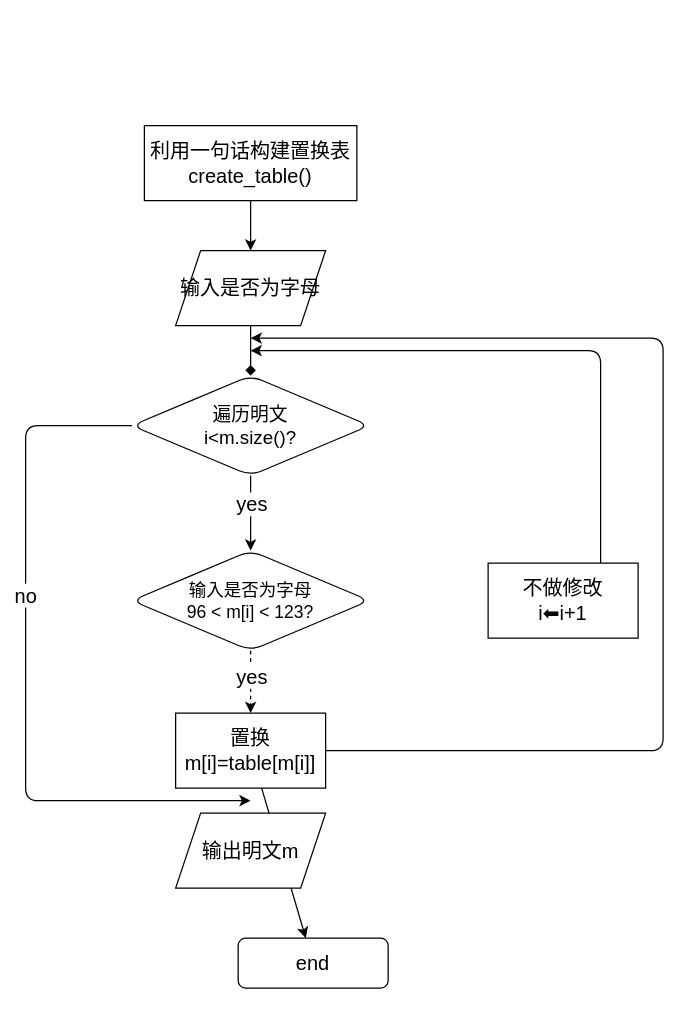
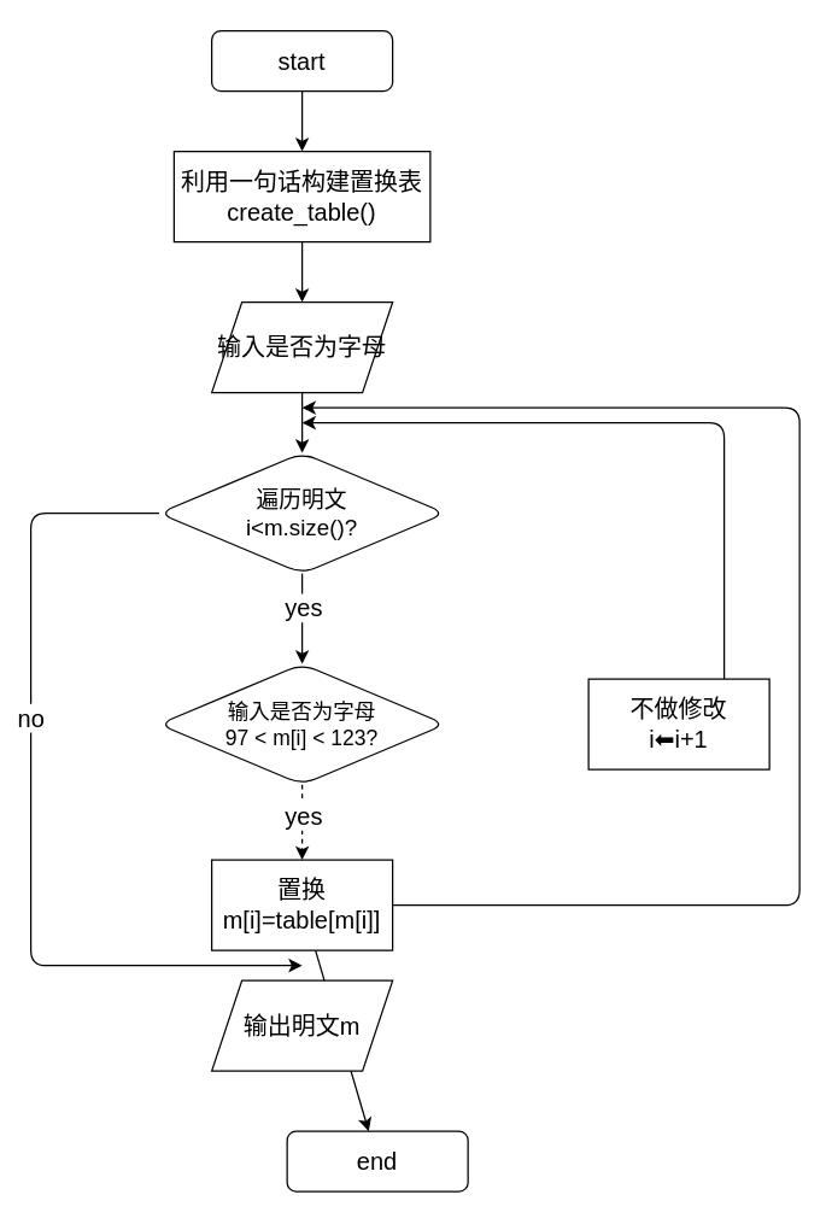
  <mxCell id="0" />
  <mxCell id="1" parent="0" />
+ <mxCell id="2" style="edgeStyle=none;html=1;exitX=0.5;exitY=1;exitDx=0;exitDy=0;entryX=0.5;entryY=0;entryDx=0;entryDy=0;fontSize=16;" edge="1" parent="1" source="3" target="5"><mxGeometry relative="1" as="geometry" /></mxCell>
+ <mxCell id="3" value="&lt;font style=&quot;font-size: 16px&quot;&gt;start&lt;/font&gt;" style="rounded=1;whiteSpace=wrap;html=1;" vertex="1" parent="1"><mxGeometry x="140" y="20" width="120" height="40" as="geometry" /></mxCell>
  <mxCell id="4" value="" style="edgeStyle=none;html=1;fontSize=16;" edge="1" parent="1" source="5" target="7"><mxGeometry relative="1" as="geometry" /></mxCell>
  <mxCell id="5" value="利用一句话构建置换表&lt;br&gt;create_table()" style="rounded=0;whiteSpace=wrap;html=1;fontSize=16;" vertex="1" parent="1"><mxGeometry x="115" y="100" width="170" height="60" as="geometry" /></mxCell>
- <mxCell id="6" style="edgeStyle=none;html=1;exitX=0.5;exitY=1;exitDx=0;exitDy=0;entryX=0.5;entryY=0;entryDx=0;entryDy=0;fontSize=16;endArrow=diamond;" edge="1" parent="1" source="7" target="14"><mxGeometry relative="1" as="geometry" /></mxCell>
+ <mxCell id="6" style="edgeStyle=none;html=1;exitX=0.5;exitY=1;exitDx=0;exitDy=0;entryX=0.5;entryY=0;entryDx=0;entryDy=0;fontSize=16;" edge="1" parent="1" source="7" target="14"><mxGeometry relative="1" as="geometry" /></mxCell>
  <mxCell id="7" value="输入是否为字母" style="shape=parallelogram;perimeter=parallelogramPerimeter;whiteSpace=wrap;html=1;fixedSize=1;fontSize=16;rounded=0;" vertex="1" parent="1"><mxGeometry x="140" y="200" width="120" height="60" as="geometry" /></mxCell>
  <mxCell id="8" style="edgeStyle=none;html=1;exitX=0.5;exitY=1;exitDx=0;exitDy=0;entryX=0.5;entryY=0;entryDx=0;entryDy=0;fontSize=16;dashed=1;" edge="1" parent="1" source="9" target="20"><mxGeometry relative="1" as="geometry" /></mxCell>
- <mxCell id="9" value="&lt;font style=&quot;font-size: 14px&quot;&gt;输入是否为字母&lt;/font&gt;&lt;br&gt;&lt;span style=&quot;font-size: 14px&quot;&gt;96 &amp;lt; m[i] &amp;lt; 123?&lt;/span&gt;" style="rhombus;whiteSpace=wrap;html=1;rounded=1;" vertex="1" parent="1"><mxGeometry x="105" y="440" width="190" height="80" as="geometry" /></mxCell>
+ <mxCell id="9" value="&lt;font style=&quot;font-size: 14px&quot;&gt;输入是否为字母&lt;/font&gt;&lt;br&gt;&lt;span style=&quot;font-size: 14px&quot;&gt;97 &amp;lt; m[i] &amp;lt; 123?&lt;/span&gt;" style="rhombus;whiteSpace=wrap;html=1;rounded=1;" vertex="1" parent="1"><mxGeometry x="105" y="440" width="190" height="80" as="geometry" /></mxCell>
  <mxCell id="10" style="edgeStyle=none;html=1;exitX=0.5;exitY=1;exitDx=0;exitDy=0;entryX=0.5;entryY=0;entryDx=0;entryDy=0;fontSize=16;" edge="1" parent="1" source="14" target="9"><mxGeometry relative="1" as="geometry" /></mxCell>
  <mxCell id="11" value="yes" style="edgeLabel;html=1;align=center;verticalAlign=middle;resizable=0;points=[];fontSize=16;" vertex="1" connectable="0" parent="10"><mxGeometry x="-0.226" relative="1" as="geometry"><mxPoint as="offset" /></mxGeometry></mxCell>
  <mxCell id="12" style="edgeStyle=none;html=1;exitX=0;exitY=0.5;exitDx=0;exitDy=0;fontSize=16;" edge="1" parent="1" source="14"><mxGeometry relative="1" as="geometry"><mxPoint x="200" y="640" as="targetPoint" /><Array as="points"><mxPoint x="20" y="340" /><mxPoint x="20" y="640" /></Array></mxGeometry></mxCell>
  <mxCell id="13" value="no" style="edgeLabel;html=1;align=center;verticalAlign=middle;resizable=0;points=[];fontSize=16;" vertex="1" connectable="0" parent="12"><mxGeometry x="-0.217" y="-1" relative="1" as="geometry"><mxPoint as="offset" /></mxGeometry></mxCell>
  <mxCell id="14" value="&lt;font style=&quot;font-size: 15px&quot;&gt;遍历明文&lt;br&gt;i&amp;lt;m.size()?&lt;br&gt;&lt;/font&gt;" style="rhombus;whiteSpace=wrap;html=1;rounded=1;" vertex="1" parent="1"><mxGeometry x="105.02" y="300" width="189.99" height="80" as="geometry" /></mxCell>
  <mxCell id="15" value="end" style="rounded=1;whiteSpace=wrap;html=1;fontSize=16;" vertex="1" parent="1"><mxGeometry x="190.02" y="750" width="120" height="40" as="geometry" /></mxCell>
  <mxCell id="16" style="edgeStyle=none;html=1;fontSize=16;" edge="1" parent="1"><mxGeometry relative="1" as="geometry"><mxPoint x="200" y="280" as="targetPoint" /><mxPoint x="480" y="450" as="sourcePoint" /><Array as="points"><mxPoint x="480" y="450" /><mxPoint x="480" y="390" /><mxPoint x="480" y="280" /></Array></mxGeometry></mxCell>
  <mxCell id="17" value="不做修改&lt;br&gt;i⬅i+1" style="rounded=0;whiteSpace=wrap;html=1;fontSize=16;" vertex="1" parent="1"><mxGeometry x="390" y="450" width="120" height="60" as="geometry" /></mxCell>
  <mxCell id="18" value="" style="edgeStyle=none;html=1;fontSize=16;" edge="1" parent="1" source="20" target="15"><mxGeometry relative="1" as="geometry" /></mxCell>
  <mxCell id="19" style="edgeStyle=none;html=1;exitX=1;exitY=0.5;exitDx=0;exitDy=0;fontSize=16;" edge="1" parent="1" source="20"><mxGeometry relative="1" as="geometry"><mxPoint x="200" y="270" as="targetPoint" /><Array as="points"><mxPoint x="530" y="600" /><mxPoint x="530" y="270" /></Array></mxGeometry></mxCell>
  <mxCell id="20" value="置换&lt;br&gt;m[i]=table[m[i]]" style="rounded=0;whiteSpace=wrap;html=1;fontSize=16;" vertex="1" parent="1"><mxGeometry x="140" y="570" width="120" height="60" as="geometry" /></mxCell>
  <mxCell id="21" value="yes" style="edgeLabel;html=1;align=center;verticalAlign=middle;resizable=0;points=[];fontSize=16;" vertex="1" connectable="0" parent="1"><mxGeometry x="200.019" y="540" as="geometry" /></mxCell>
  <mxCell id="22" value="输出明文m" style="shape=parallelogram;perimeter=parallelogramPerimeter;whiteSpace=wrap;html=1;fixedSize=1;fontSize=16;rounded=0;" vertex="1" parent="1"><mxGeometry x="140.02" y="650" width="120" height="60" as="geometry" /></mxCell>
